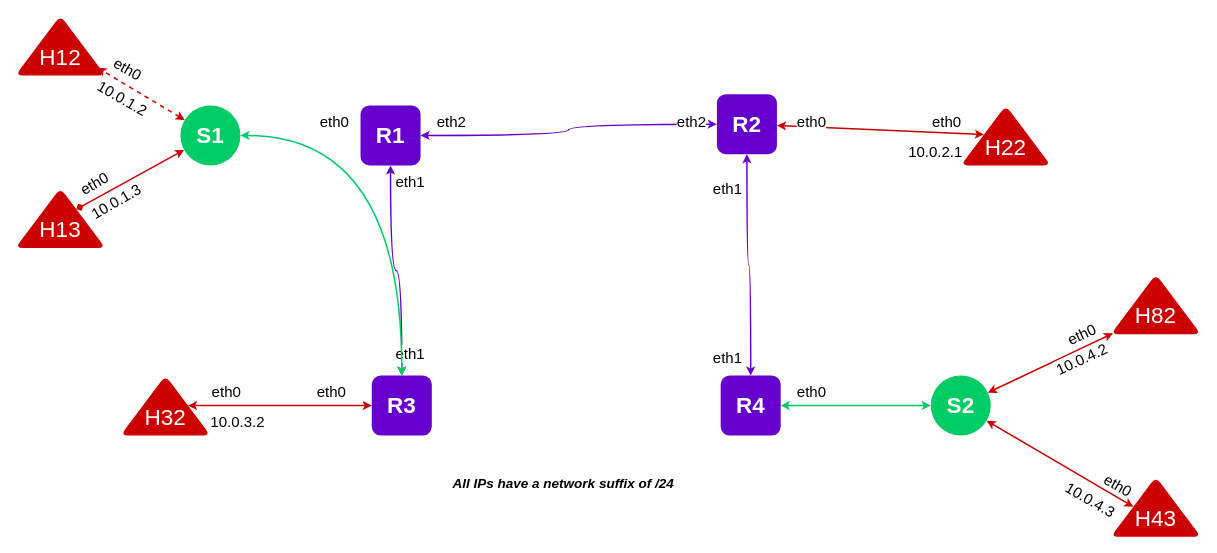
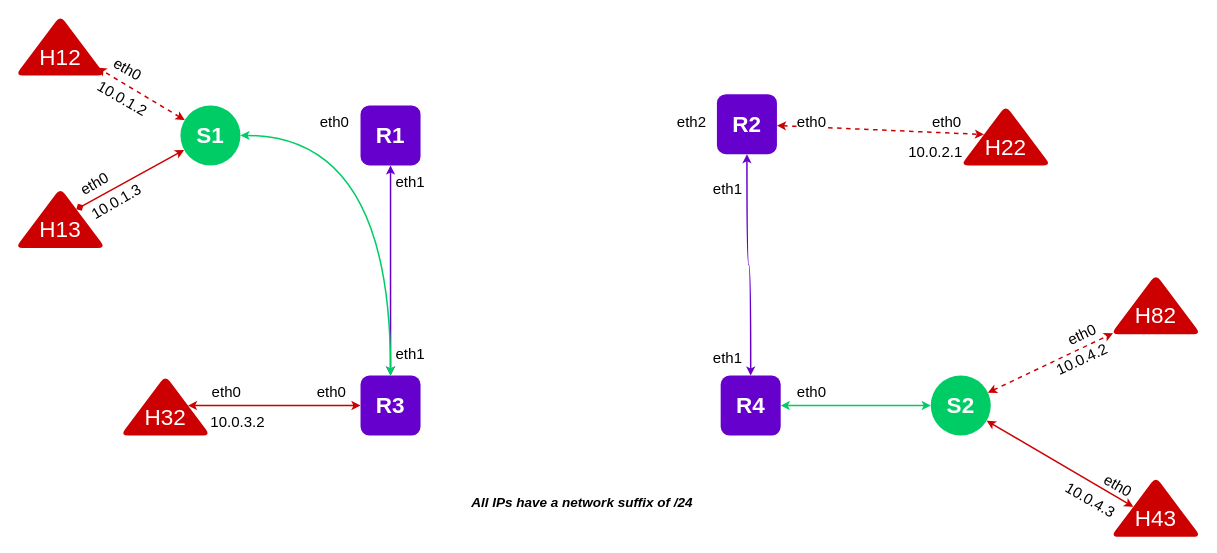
  <mxCell id="0" />
  <mxCell id="1" parent="0" />
- <mxCell id="2" style="edgeStyle=orthogonalEdgeStyle;curved=1;rounded=0;orthogonalLoop=1;jettySize=auto;html=1;fontSize=30;fontColor=#FFFFFF;startArrow=classic;startFill=1;strokeWidth=2;strokeColor=#6600CC;" parent="1" source="5" target="8" edge="1"><mxGeometry relative="1" as="geometry" /></mxCell>
- <mxCell id="3" value="&lt;font color=&quot;#000000&quot; style=&quot;font-size: 20px;&quot;&gt;eth2&lt;/font&gt;" style="edgeLabel;html=1;align=center;verticalAlign=middle;resizable=0;points=[];fontSize=20;fontColor=#FFFFFF;" parent="2" vertex="1" connectable="0"><mxGeometry x="-0.798" y="1" relative="1" as="geometry"><mxPoint x="-1" y="-19" as="offset" /></mxGeometry></mxCell>
  <mxCell id="4" style="edgeStyle=orthogonalEdgeStyle;curved=1;rounded=0;orthogonalLoop=1;jettySize=auto;html=1;fontSize=30;fontColor=#FFFFFF;startArrow=classic;startFill=1;strokeColor=#6600CC;strokeWidth=2;" parent="1" source="5" target="10" edge="1"><mxGeometry relative="1" as="geometry" /></mxCell>
  <mxCell id="5" value="R1" style="whiteSpace=wrap;html=1;aspect=fixed;rounded=1;fontSize=30;fillColor=#6600CC;fontColor=#FFFFFF;fontStyle=1;strokeColor=none;" parent="1" vertex="1"><mxGeometry x="480" y="140" width="80" height="80" as="geometry" /></mxCell>
  <mxCell id="6" style="edgeStyle=orthogonalEdgeStyle;curved=1;rounded=0;orthogonalLoop=1;jettySize=auto;html=1;fontSize=30;fontColor=#FFFFFF;startArrow=classic;startFill=1;strokeColor=#6600CC;strokeWidth=2;" parent="1" source="8" target="11" edge="1"><mxGeometry relative="1" as="geometry" /></mxCell>
- <mxCell id="7" style="edgeStyle=none;rounded=0;orthogonalLoop=1;jettySize=auto;html=1;fontSize=30;fontColor=#FFFFFF;startArrow=classic;startFill=1;strokeColor=#CC0000;strokeWidth=2;" parent="1" source="8" target="33" edge="1"><mxGeometry relative="1" as="geometry" /></mxCell>
+ <mxCell id="7" style="edgeStyle=none;rounded=0;orthogonalLoop=1;jettySize=auto;html=1;fontSize=30;fontColor=#FFFFFF;startArrow=classic;startFill=1;strokeColor=#CC0000;strokeWidth=2;dashed=1;" parent="1" source="8" target="33" edge="1"><mxGeometry relative="1" as="geometry" /></mxCell>
  <mxCell id="8" value="R2" style="whiteSpace=wrap;html=1;aspect=fixed;rounded=1;fontSize=30;fillColor=#6600CC;fontColor=#FFFFFF;fontStyle=1;strokeColor=none;" parent="1" vertex="1"><mxGeometry x="955" y="125" width="80" height="80" as="geometry" /></mxCell>
  <mxCell id="9" style="edgeStyle=none;rounded=0;orthogonalLoop=1;jettySize=auto;html=1;entryX=0.5;entryY=1;entryDx=0;entryDy=0;fontSize=30;fontColor=#FFFFFF;startArrow=classic;startFill=1;strokeColor=#CC0000;strokeWidth=2;" parent="1" source="10" target="39" edge="1"><mxGeometry relative="1" as="geometry" /></mxCell>
- <mxCell id="10" value="R3" style="whiteSpace=wrap;html=1;aspect=fixed;rounded=1;fontSize=30;fillColor=#6600CC;fontColor=#FFFFFF;fontStyle=1;strokeColor=none;" parent="1" vertex="1"><mxGeometry x="495" y="500" width="80" height="80" as="geometry" /></mxCell>
+ <mxCell id="10" value="R3" style="whiteSpace=wrap;html=1;aspect=fixed;rounded=1;fontSize=30;fillColor=#6600CC;fontColor=#FFFFFF;fontStyle=1;strokeColor=none;" parent="1" vertex="1"><mxGeometry x="480" y="500" width="80" height="80" as="geometry" /></mxCell>
  <mxCell id="11" value="R4" style="whiteSpace=wrap;html=1;aspect=fixed;rounded=1;fontSize=30;fillColor=#6600CC;fontColor=#FFFFFF;fontStyle=1;strokeColor=none;" parent="1" vertex="1"><mxGeometry x="960" y="500" width="80" height="80" as="geometry" /></mxCell>
  <mxCell id="12" value="&lt;font color=&quot;#000000&quot; style=&quot;font-size: 20px;&quot;&gt;eth2&lt;/font&gt;" style="edgeLabel;html=1;align=center;verticalAlign=middle;resizable=0;points=[];fontSize=20;fontColor=#FFFFFF;" parent="1" vertex="1" connectable="0"><mxGeometry x="920.001" y="160" as="geometry" /></mxCell>
  <mxCell id="13" value="&lt;font color=&quot;#000000&quot; style=&quot;font-size: 20px&quot;&gt;eth1&lt;/font&gt;" style="edgeLabel;html=1;align=center;verticalAlign=middle;resizable=0;points=[];fontSize=20;fontColor=#FFFFFF;" parent="1" vertex="1" connectable="0"><mxGeometry x="559.995" y="210" as="geometry"><mxPoint x="-14" y="30" as="offset" /></mxGeometry></mxCell>
  <mxCell id="14" value="&lt;font color=&quot;#000000&quot; style=&quot;font-size: 20px&quot;&gt;eth1&lt;/font&gt;" style="edgeLabel;html=1;align=center;verticalAlign=middle;resizable=0;points=[];fontSize=20;fontColor=#FFFFFF;" parent="1" vertex="1" connectable="0"><mxGeometry x="559.995" y="440" as="geometry"><mxPoint x="-14" y="30" as="offset" /></mxGeometry></mxCell>
  <mxCell id="15" value="&lt;font color=&quot;#000000&quot; style=&quot;font-size: 20px&quot;&gt;eth1&lt;/font&gt;" style="edgeLabel;html=1;align=center;verticalAlign=middle;resizable=0;points=[];fontSize=20;fontColor=#FFFFFF;" parent="1" vertex="1" connectable="0"><mxGeometry x="982.995" y="220" as="geometry"><mxPoint x="-14" y="30" as="offset" /></mxGeometry></mxCell>
  <mxCell id="16" value="&lt;font color=&quot;#000000&quot; style=&quot;font-size: 20px&quot;&gt;eth1&lt;/font&gt;" style="edgeLabel;html=1;align=center;verticalAlign=middle;resizable=0;points=[];fontSize=20;fontColor=#FFFFFF;" parent="1" vertex="1" connectable="0"><mxGeometry x="982.995" y="445" as="geometry"><mxPoint x="-14" y="30" as="offset" /></mxGeometry></mxCell>
  <mxCell id="17" style="edgeStyle=orthogonalEdgeStyle;curved=1;rounded=0;orthogonalLoop=1;jettySize=auto;html=1;fontSize=30;fontColor=#FFFFFF;startArrow=classic;startFill=1;strokeWidth=2;strokeColor=#00CC66;" parent="1" source="20" target="10" edge="1"><mxGeometry relative="1" as="geometry" /></mxCell>
  <mxCell id="18" style="edgeStyle=none;rounded=0;orthogonalLoop=1;jettySize=auto;html=1;entryX=0.129;entryY=0.91;entryDx=0;entryDy=0;entryPerimeter=0;fontSize=30;fontColor=#FFFFFF;startArrow=classic;startFill=1;strokeColor=#CC0000;strokeWidth=2;dashed=1;" parent="1" source="20" target="37" edge="1"><mxGeometry relative="1" as="geometry" /></mxCell>
  <mxCell id="19" style="edgeStyle=none;rounded=0;orthogonalLoop=1;jettySize=auto;html=1;fontSize=30;fontColor=#FFFFFF;startArrow=classic;startFill=1;strokeColor=#CC0000;strokeWidth=2;endArrow=diamond;" parent="1" source="20" target="38" edge="1"><mxGeometry relative="1" as="geometry" /></mxCell>
  <mxCell id="20" value="&lt;b&gt;S1&lt;/b&gt;" style="ellipse;whiteSpace=wrap;html=1;aspect=fixed;rounded=1;fontSize=30;fontColor=#FFFFFF;fillColor=#00CC66;strokeColor=none;" parent="1" vertex="1"><mxGeometry x="240" y="140" width="80" height="80" as="geometry" /></mxCell>
  <mxCell id="21" style="edgeStyle=orthogonalEdgeStyle;curved=1;rounded=0;orthogonalLoop=1;jettySize=auto;html=1;fontSize=30;fontColor=#FFFFFF;startArrow=classic;startFill=1;strokeColor=#00CC66;strokeWidth=2;" parent="1" source="23" target="11" edge="1"><mxGeometry relative="1" as="geometry" /></mxCell>
- <mxCell id="22" style="rounded=0;orthogonalLoop=1;jettySize=auto;html=1;fontSize=30;fontColor=#FFFFFF;startArrow=classic;startFill=1;strokeWidth=2;strokeColor=#CC0000;entryX=0.016;entryY=0.024;entryDx=0;entryDy=0;entryPerimeter=0;" parent="1" source="23" target="26" edge="1"><mxGeometry relative="1" as="geometry" /></mxCell>
+ <mxCell id="22" style="rounded=0;orthogonalLoop=1;jettySize=auto;html=1;fontSize=30;fontColor=#FFFFFF;startArrow=classic;startFill=1;strokeWidth=2;strokeColor=#CC0000;entryX=0.016;entryY=0.024;entryDx=0;entryDy=0;entryPerimeter=0;dashed=1;" parent="1" source="23" target="26" edge="1"><mxGeometry relative="1" as="geometry" /></mxCell>
  <mxCell id="23" value="&lt;b&gt;S2&lt;/b&gt;" style="ellipse;whiteSpace=wrap;html=1;aspect=fixed;rounded=1;fontSize=30;fontColor=#FFFFFF;fillColor=#00CC66;strokeColor=none;" parent="1" vertex="1"><mxGeometry x="1240" y="500" width="80" height="80" as="geometry" /></mxCell>
  <mxCell id="24" value="&lt;font color=&quot;#000000&quot; style=&quot;font-size: 20px&quot;&gt;eth0&lt;/font&gt;" style="edgeLabel;html=1;align=center;verticalAlign=middle;resizable=0;points=[];fontSize=20;fontColor=#FFFFFF;" parent="1" vertex="1" connectable="0"><mxGeometry x="1080" y="520" as="geometry" /></mxCell>
  <mxCell id="25" value="&lt;font color=&quot;#000000&quot; style=&quot;font-size: 20px&quot;&gt;eth0&lt;/font&gt;" style="edgeLabel;html=1;align=center;verticalAlign=middle;resizable=0;points=[];fontSize=20;fontColor=#FFFFFF;" parent="1" vertex="1" connectable="0"><mxGeometry x="444" y="160" as="geometry" /></mxCell>
  <mxCell id="26" value="H82" style="triangle;whiteSpace=wrap;html=1;rounded=1;fontSize=30;fontColor=#FFFFFF;gradientColor=none;fillColor=#CC0000;strokeColor=none;direction=north;spacingTop=30;" parent="1" vertex="1"><mxGeometry x="1480" y="365" width="120" height="80" as="geometry" /></mxCell>
  <mxCell id="27" style="edgeStyle=none;rounded=0;orthogonalLoop=1;jettySize=auto;html=1;fontSize=30;fontColor=#FFFFFF;startArrow=classic;startFill=1;strokeWidth=2;strokeColor=#CC0000;exitX=0.5;exitY=0;exitDx=0;exitDy=0;" parent="1" source="28" target="23" edge="1"><mxGeometry relative="1" as="geometry" /></mxCell>
  <mxCell id="28" value="H43" style="triangle;whiteSpace=wrap;html=1;rounded=1;fontSize=30;fontColor=#FFFFFF;gradientColor=none;fillColor=#CC0000;strokeColor=none;direction=north;spacingTop=30;" parent="1" vertex="1"><mxGeometry x="1480" y="635" width="120" height="80" as="geometry" /></mxCell>
  <mxCell id="29" value="&lt;font color=&quot;#000000&quot; style=&quot;font-size: 20px&quot;&gt;eth0&lt;/font&gt;" style="edgeLabel;html=1;align=center;verticalAlign=middle;resizable=0;points=[];fontSize=20;fontColor=#FFFFFF;rotation=-25;" parent="1" vertex="1" connectable="0"><mxGeometry x="1440" y="445" as="geometry" /></mxCell>
  <mxCell id="30" value="&lt;font color=&quot;#000000&quot; style=&quot;font-size: 20px&quot;&gt;10.0.4.2&lt;/font&gt;" style="edgeLabel;html=1;align=center;verticalAlign=middle;resizable=0;points=[];fontSize=20;fontColor=#FFFFFF;rotation=335;" parent="1" vertex="1" connectable="0"><mxGeometry x="1439.995" y="445" as="geometry"><mxPoint x="-14" y="30" as="offset" /></mxGeometry></mxCell>
  <mxCell id="31" value="&lt;font color=&quot;#000000&quot; style=&quot;font-size: 20px&quot;&gt;eth0&lt;/font&gt;" style="edgeLabel;html=1;align=center;verticalAlign=middle;resizable=0;points=[];fontSize=20;fontColor=#FFFFFF;rotation=30;" parent="1" vertex="1" connectable="0"><mxGeometry x="1490" y="645" as="geometry" /></mxCell>
  <mxCell id="32" value="&lt;font color=&quot;#000000&quot; style=&quot;font-size: 20px&quot;&gt;10.0.4.3&lt;/font&gt;" style="edgeLabel;html=1;align=center;verticalAlign=middle;resizable=0;points=[];fontSize=20;fontColor=#FFFFFF;rotation=30;" parent="1" vertex="1" connectable="0"><mxGeometry x="1479.995" y="645" as="geometry"><mxPoint x="-14" y="30" as="offset" /></mxGeometry></mxCell>
  <mxCell id="33" value="H22" style="triangle;whiteSpace=wrap;html=1;rounded=1;fontSize=30;fontColor=#FFFFFF;gradientColor=none;fillColor=#CC0000;strokeColor=none;direction=north;spacingTop=30;" parent="1" vertex="1"><mxGeometry x="1280" y="140" width="120" height="80" as="geometry" /></mxCell>
  <mxCell id="34" value="&lt;font color=&quot;#000000&quot; style=&quot;font-size: 20px&quot;&gt;eth0&lt;/font&gt;" style="edgeLabel;html=1;align=center;verticalAlign=middle;resizable=0;points=[];fontSize=20;fontColor=#FFFFFF;" parent="1" vertex="1" connectable="0"><mxGeometry x="1260" y="160" as="geometry" /></mxCell>
  <mxCell id="35" value="&lt;font color=&quot;#000000&quot; style=&quot;font-size: 20px&quot;&gt;10.0.2.1&lt;/font&gt;" style="edgeLabel;html=1;align=center;verticalAlign=middle;resizable=0;points=[];fontSize=20;fontColor=#FFFFFF;" parent="1" vertex="1" connectable="0"><mxGeometry x="1259.995" y="170" as="geometry"><mxPoint x="-14" y="30" as="offset" /></mxGeometry></mxCell>
  <mxCell id="36" value="&lt;font color=&quot;#000000&quot; style=&quot;font-size: 20px&quot;&gt;eth0&lt;/font&gt;" style="edgeLabel;html=1;align=center;verticalAlign=middle;resizable=0;points=[];fontSize=20;fontColor=#FFFFFF;" parent="1" vertex="1" connectable="0"><mxGeometry x="1080" y="160" as="geometry" /></mxCell>
  <mxCell id="37" value="H12" style="triangle;whiteSpace=wrap;html=1;rounded=1;fontSize=30;fontColor=#FFFFFF;gradientColor=none;fillColor=#CC0000;strokeColor=none;direction=north;spacingTop=30;" parent="1" vertex="1"><mxGeometry x="20" y="20" width="120" height="80" as="geometry" /></mxCell>
  <mxCell id="38" value="H13" style="triangle;whiteSpace=wrap;html=1;rounded=1;fontSize=30;fontColor=#FFFFFF;gradientColor=none;fillColor=#CC0000;strokeColor=none;direction=north;spacingTop=30;" parent="1" vertex="1"><mxGeometry x="20" y="250" width="120" height="80" as="geometry" /></mxCell>
  <mxCell id="39" value="H32" style="triangle;whiteSpace=wrap;html=1;rounded=1;fontSize=30;fontColor=#FFFFFF;gradientColor=none;fillColor=#CC0000;strokeColor=none;direction=north;spacingTop=30;" parent="1" vertex="1"><mxGeometry x="160" y="500" width="120" height="80" as="geometry" /></mxCell>
  <mxCell id="40" value="&lt;font color=&quot;#000000&quot; style=&quot;font-size: 20px&quot;&gt;eth0&lt;/font&gt;" style="edgeLabel;html=1;align=center;verticalAlign=middle;resizable=0;points=[];fontSize=20;fontColor=#FFFFFF;" parent="1" vertex="1" connectable="0"><mxGeometry x="440" y="520" as="geometry" /></mxCell>
  <mxCell id="41" value="&lt;font color=&quot;#000000&quot; style=&quot;font-size: 20px&quot;&gt;eth0&lt;/font&gt;" style="edgeLabel;html=1;align=center;verticalAlign=middle;resizable=0;points=[];fontSize=20;fontColor=#FFFFFF;" parent="1" vertex="1" connectable="0"><mxGeometry x="300" y="520" as="geometry" /></mxCell>
  <mxCell id="42" value="&lt;font color=&quot;#000000&quot; style=&quot;font-size: 20px&quot;&gt;10.0.3.2&lt;/font&gt;" style="edgeLabel;html=1;align=center;verticalAlign=middle;resizable=0;points=[];fontSize=20;fontColor=#FFFFFF;" parent="1" vertex="1" connectable="0"><mxGeometry x="329.995" y="530" as="geometry"><mxPoint x="-14" y="30" as="offset" /></mxGeometry></mxCell>
  <mxCell id="43" value="&lt;font color=&quot;#000000&quot; style=&quot;font-size: 20px&quot;&gt;eth0&lt;/font&gt;" style="edgeLabel;html=1;align=center;verticalAlign=middle;resizable=0;points=[];fontSize=20;fontColor=#FFFFFF;rotation=330;" parent="1" vertex="1" connectable="0"><mxGeometry x="124" y="244" as="geometry" /></mxCell>
  <mxCell id="44" value="&lt;font color=&quot;#000000&quot; style=&quot;font-size: 20px&quot;&gt;10.0.1.3&lt;/font&gt;" style="edgeLabel;html=1;align=center;verticalAlign=middle;resizable=0;points=[];fontSize=20;fontColor=#FFFFFF;rotation=330;" parent="1" vertex="1" connectable="0"><mxGeometry x="149.995" y="235" as="geometry"><mxPoint x="-14" y="30" as="offset" /></mxGeometry></mxCell>
  <mxCell id="45" value="&lt;font color=&quot;#000000&quot; style=&quot;font-size: 20px&quot;&gt;eth0&lt;/font&gt;" style="edgeLabel;html=1;align=center;verticalAlign=middle;resizable=0;points=[];fontSize=20;fontColor=#FFFFFF;rotation=30;" parent="1" vertex="1" connectable="0"><mxGeometry x="170" y="90" as="geometry" /></mxCell>
  <mxCell id="46" value="&lt;font color=&quot;#000000&quot; style=&quot;font-size: 20px&quot;&gt;10.0.1.2&lt;/font&gt;" style="edgeLabel;html=1;align=center;verticalAlign=middle;resizable=0;points=[];fontSize=20;fontColor=#FFFFFF;rotation=30;" parent="1" vertex="1" connectable="0"><mxGeometry x="189.995" y="110" as="geometry"><mxPoint x="-14" y="30" as="offset" /></mxGeometry></mxCell>
- <mxCell id="47" value="All IPs have a network suffix of /24" style="text;html=1;strokeColor=none;fillColor=none;align=center;verticalAlign=middle;whiteSpace=wrap;rounded=0;fontSize=18;fontColor=#000;fontStyle=3" parent="1" vertex="1"><mxGeometry x="595" y="622.5" width="311" height="45" as="geometry" /></mxCell>
+ <mxCell id="47" value="All IPs have a network suffix of /24" style="text;html=1;strokeColor=none;fillColor=none;align=center;verticalAlign=middle;whiteSpace=wrap;rounded=0;fontSize=18;fontColor=#000;fontStyle=3" parent="1" vertex="1"><mxGeometry x="620" y="647.5" width="311" height="45" as="geometry" /></mxCell>
